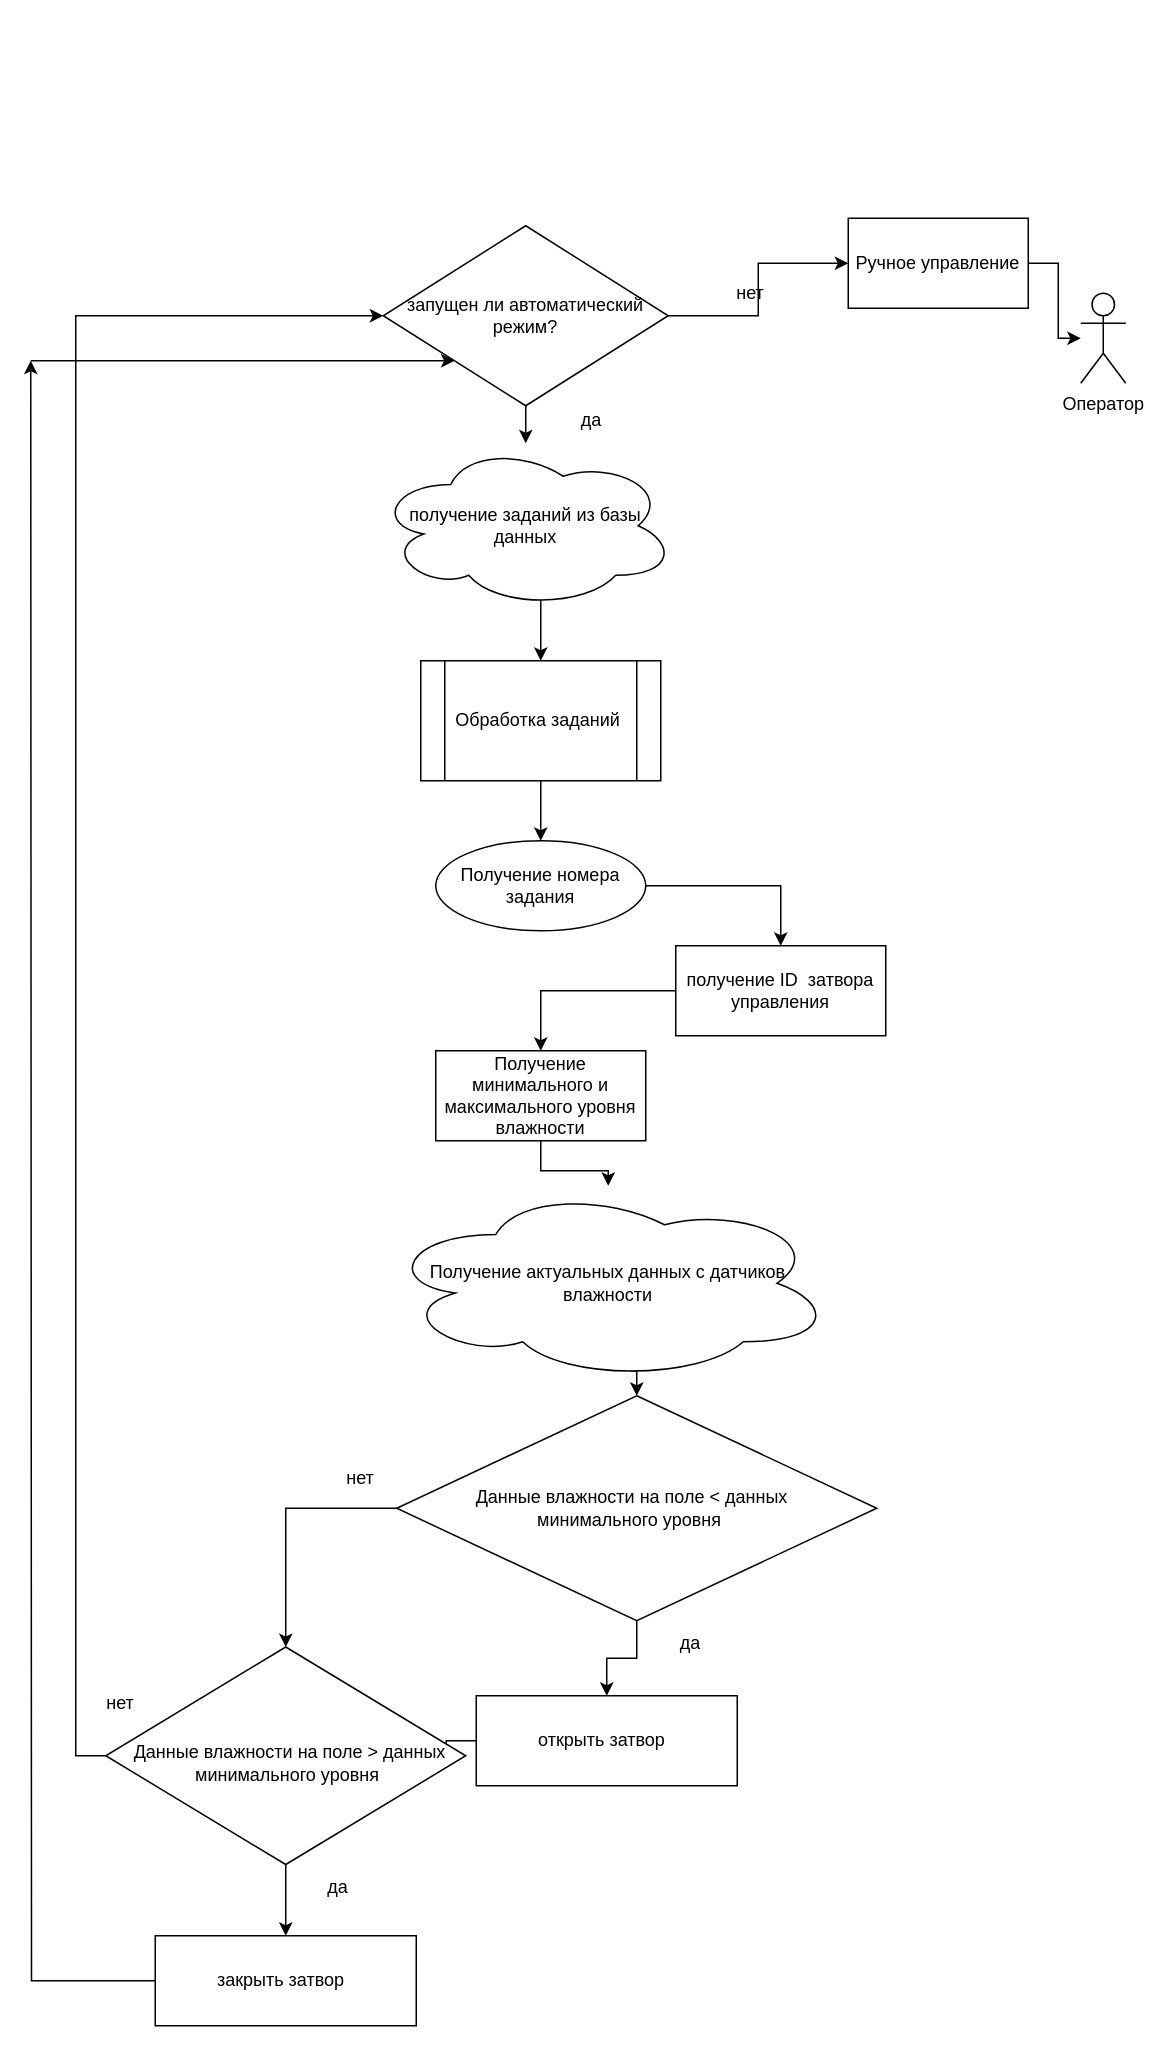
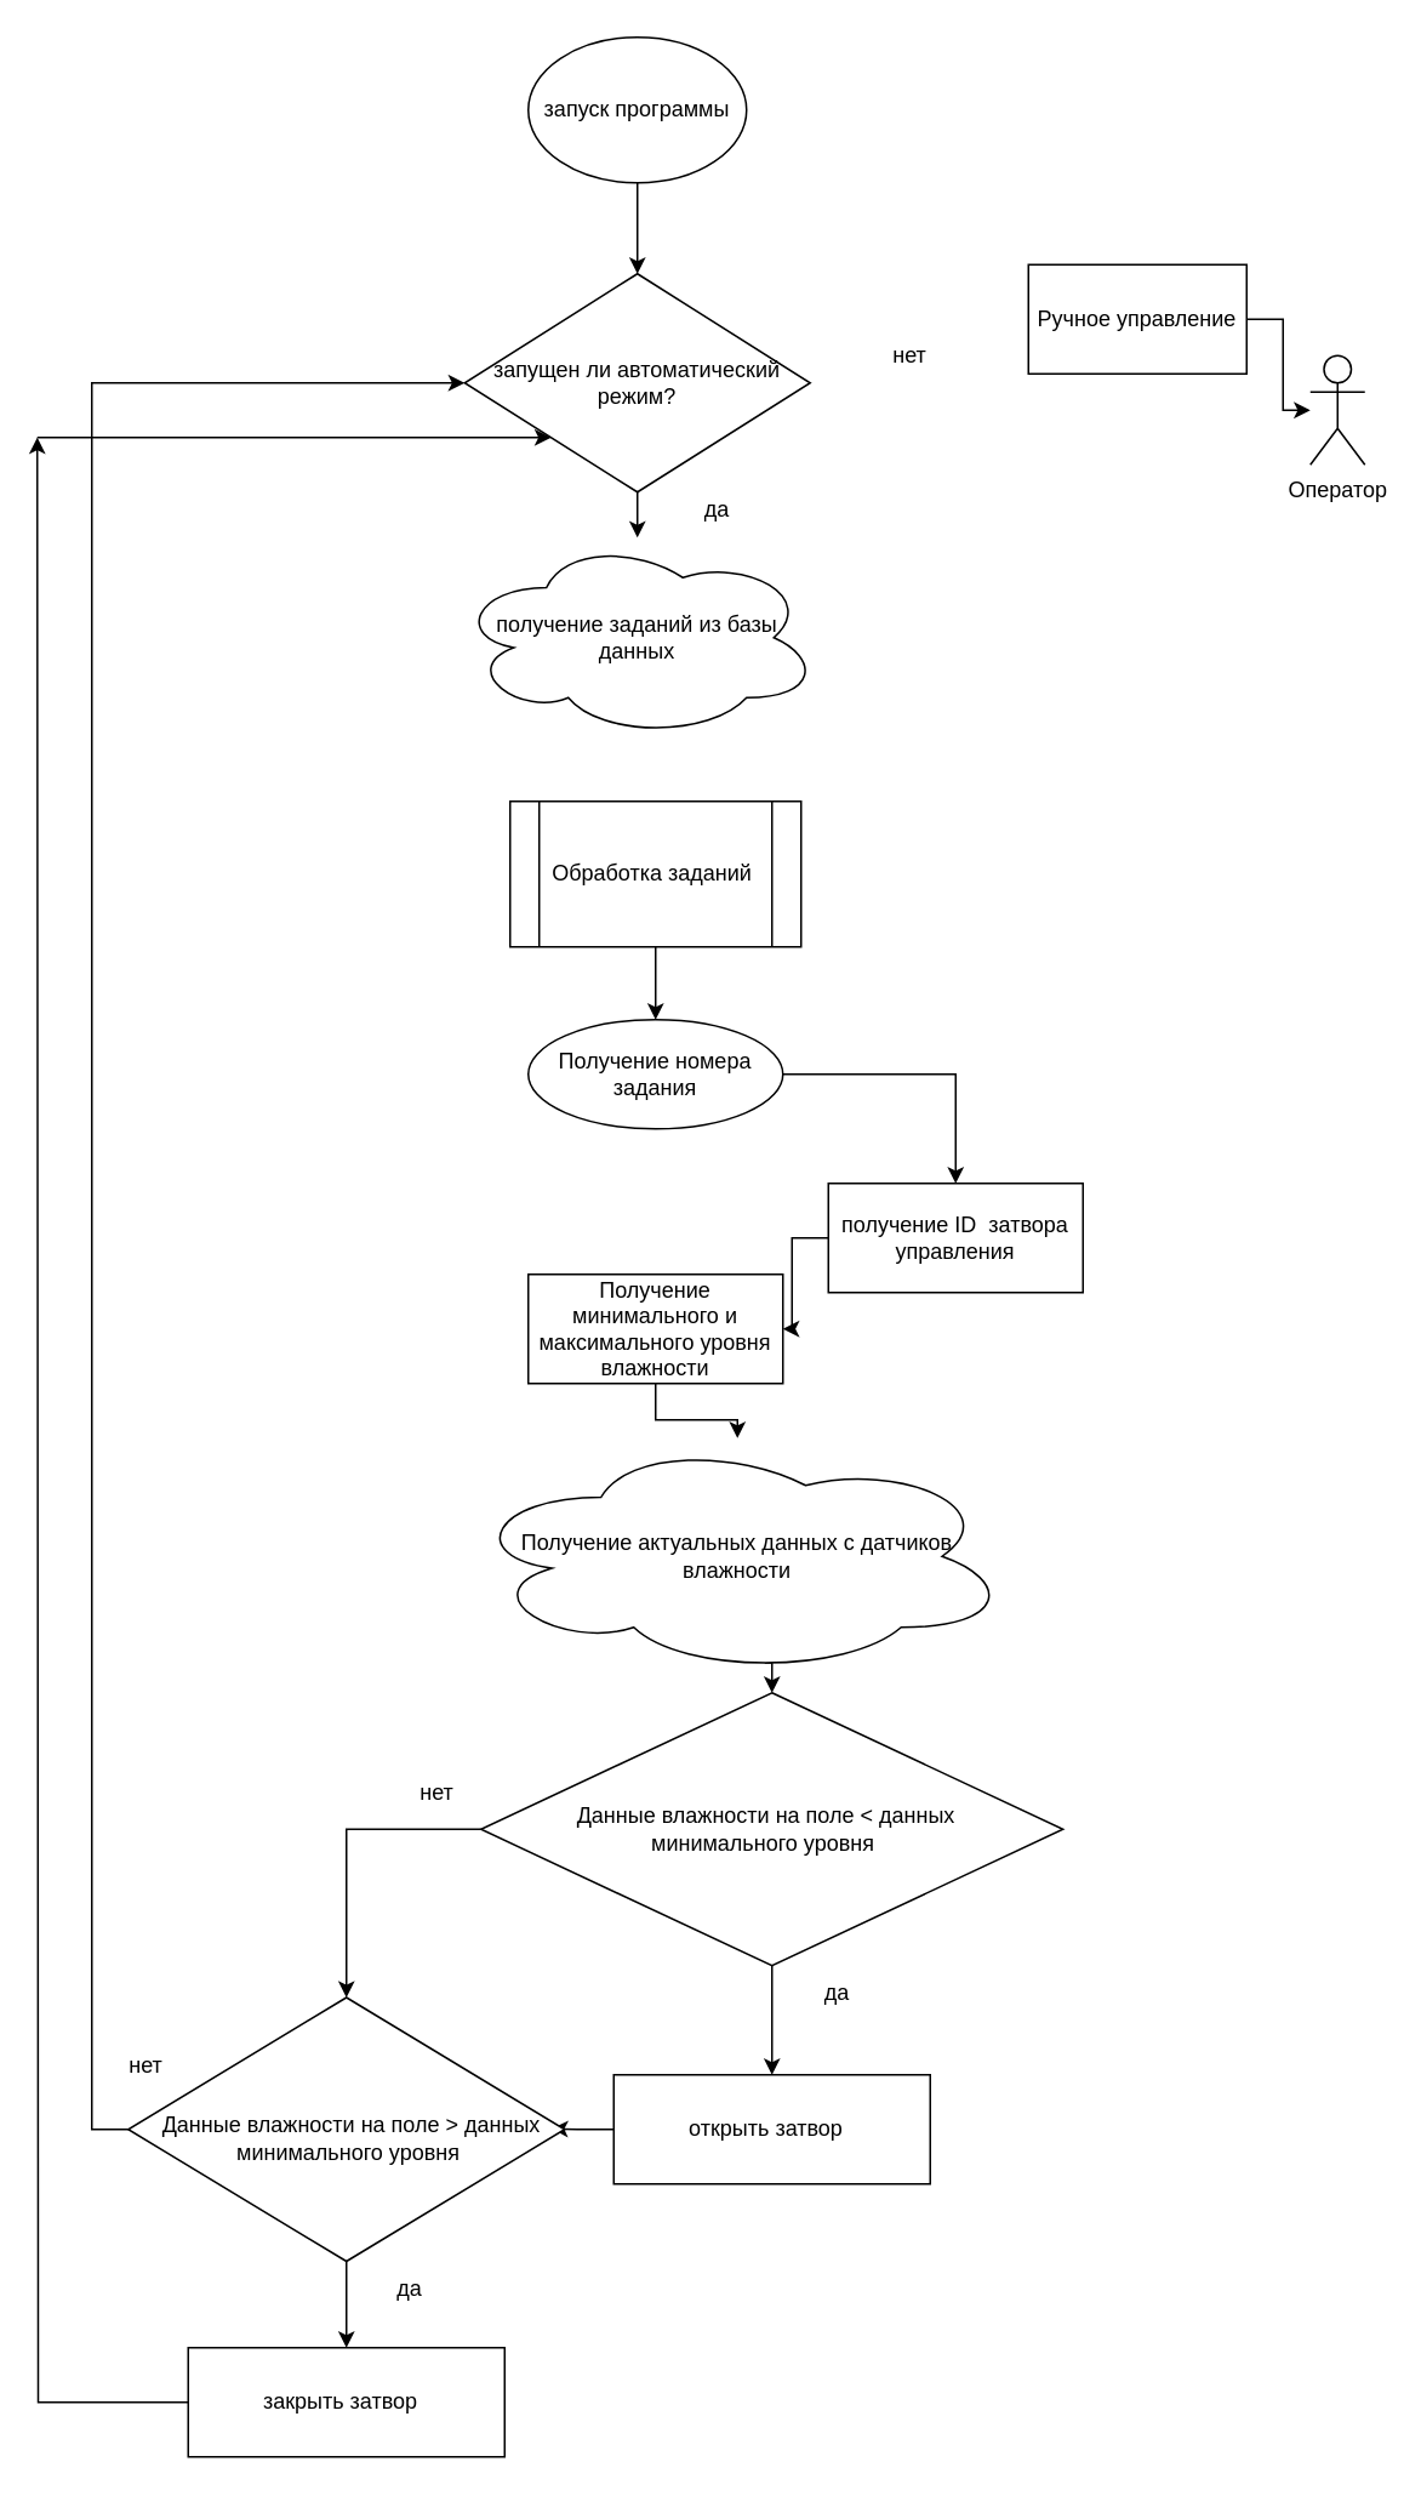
  <mxCell id="0" />
  <mxCell id="1" parent="0" />
- <mxCell id="4" value="" style="edgeStyle=orthogonalEdgeStyle;rounded=0;orthogonalLoop=1;jettySize=auto;html=1;" edge="1" parent="1" source="6" target="8"><mxGeometry relative="1" as="geometry" /></mxCell>
+ <mxCell id="2" style="edgeStyle=orthogonalEdgeStyle;rounded=0;orthogonalLoop=1;jettySize=auto;html=1;exitX=0.5;exitY=1;exitDx=0;exitDy=0;" edge="1" parent="1" source="3" target="6"><mxGeometry relative="1" as="geometry" /></mxCell>
+ <mxCell id="3" value="запуск программы" style="ellipse;whiteSpace=wrap;html=1;" vertex="1" parent="1"><mxGeometry x="290" y="20" width="120" height="80" as="geometry" /></mxCell>
  <mxCell id="5" value="" style="edgeStyle=orthogonalEdgeStyle;rounded=0;orthogonalLoop=1;jettySize=auto;html=1;" edge="1" parent="1" source="6" target="11"><mxGeometry relative="1" as="geometry" /></mxCell>
  <mxCell id="6" value="запущен ли автоматический режим?" style="rhombus;whiteSpace=wrap;html=1;" vertex="1" parent="1"><mxGeometry x="255" y="150" width="190" height="120" as="geometry" /></mxCell>
  <mxCell id="7" value="" style="edgeStyle=orthogonalEdgeStyle;rounded=0;orthogonalLoop=1;jettySize=auto;html=1;" edge="1" parent="1" source="8" target="22"><mxGeometry relative="1" as="geometry" /></mxCell>
  <mxCell id="8" value="Ручное управление" style="whiteSpace=wrap;html=1;" vertex="1" parent="1"><mxGeometry x="565" y="145" width="120" height="60" as="geometry" /></mxCell>
  <mxCell id="9" value="нет" style="text;html=1;strokeColor=none;fillColor=none;align=center;verticalAlign=middle;whiteSpace=wrap;rounded=0;" vertex="1" parent="1"><mxGeometry x="470" y="180" width="60" height="30" as="geometry" /></mxCell>
- <mxCell id="10" style="edgeStyle=orthogonalEdgeStyle;rounded=0;orthogonalLoop=1;jettySize=auto;html=1;exitX=0.55;exitY=0.95;exitDx=0;exitDy=0;exitPerimeter=0;" edge="1" parent="1" source="11" target="13"><mxGeometry relative="1" as="geometry" /></mxCell>
  <mxCell id="11" value="получение заданий из базы данных" style="ellipse;shape=cloud;whiteSpace=wrap;html=1;" vertex="1" parent="1"><mxGeometry x="250" y="295" width="200" height="110" as="geometry" /></mxCell>
  <mxCell id="12" value="" style="edgeStyle=orthogonalEdgeStyle;rounded=0;orthogonalLoop=1;jettySize=auto;html=1;" edge="1" parent="1" source="13" target="15"><mxGeometry relative="1" as="geometry" /></mxCell>
  <mxCell id="13" value="Обработка заданий&amp;nbsp;" style="shape=process;whiteSpace=wrap;html=1;backgroundOutline=1;" vertex="1" parent="1"><mxGeometry x="280" y="440" width="160" height="80" as="geometry" /></mxCell>
  <mxCell id="14" value="" style="edgeStyle=orthogonalEdgeStyle;rounded=0;orthogonalLoop=1;jettySize=auto;html=1;" edge="1" parent="1" source="15" target="17"><mxGeometry relative="1" as="geometry" /></mxCell>
  <mxCell id="15" value="Получение номера задания" style="ellipse;whiteSpace=wrap;html=1;" vertex="1" parent="1"><mxGeometry x="290" y="560" width="140" height="60" as="geometry" /></mxCell>
  <mxCell id="16" value="" style="edgeStyle=orthogonalEdgeStyle;rounded=0;orthogonalLoop=1;jettySize=auto;html=1;" edge="1" parent="1" source="17" target="19"><mxGeometry relative="1" as="geometry" /></mxCell>
- <mxCell id="17" value="получение ID&amp;nbsp; затвора управления" style="whiteSpace=wrap;html=1;" vertex="1" parent="1"><mxGeometry x="450" y="630" width="140" height="60" as="geometry" /></mxCell>
+ <mxCell id="17" value="получение ID&amp;nbsp; затвора управления" style="whiteSpace=wrap;html=1;" vertex="1" parent="1"><mxGeometry x="455" y="650" width="140" height="60" as="geometry" /></mxCell>
  <mxCell id="18" value="" style="edgeStyle=orthogonalEdgeStyle;rounded=0;orthogonalLoop=1;jettySize=auto;html=1;" edge="1" parent="1" source="19" target="21"><mxGeometry relative="1" as="geometry" /></mxCell>
  <mxCell id="19" value="Получение минимального и максимального уровня влажности" style="whiteSpace=wrap;html=1;" vertex="1" parent="1"><mxGeometry x="290" y="700" width="140" height="60" as="geometry" /></mxCell>
  <mxCell id="20" style="edgeStyle=orthogonalEdgeStyle;rounded=0;orthogonalLoop=1;jettySize=auto;html=1;exitX=0.55;exitY=0.95;exitDx=0;exitDy=0;exitPerimeter=0;entryX=0.5;entryY=0;entryDx=0;entryDy=0;" edge="1" parent="1" source="21" target="26"><mxGeometry relative="1" as="geometry" /></mxCell>
  <mxCell id="21" value="Получение актуальных данных с датчиков влажности" style="ellipse;shape=cloud;whiteSpace=wrap;html=1;" vertex="1" parent="1"><mxGeometry x="255" y="790" width="300" height="130" as="geometry" /></mxCell>
  <mxCell id="22" value="Оператор" style="shape=umlActor;verticalLabelPosition=bottom;verticalAlign=top;html=1;outlineConnect=0;" vertex="1" parent="1"><mxGeometry x="720" y="195" width="30" height="60" as="geometry" /></mxCell>
  <mxCell id="23" value="да" style="text;html=1;strokeColor=none;fillColor=none;align=center;verticalAlign=middle;whiteSpace=wrap;rounded=0;" vertex="1" parent="1"><mxGeometry x="364" y="265" width="60" height="30" as="geometry" /></mxCell>
  <mxCell id="24" value="" style="edgeStyle=orthogonalEdgeStyle;rounded=0;orthogonalLoop=1;jettySize=auto;html=1;" edge="1" parent="1" source="26" target="28"><mxGeometry relative="1" as="geometry" /></mxCell>
  <mxCell id="25" style="edgeStyle=orthogonalEdgeStyle;rounded=0;orthogonalLoop=1;jettySize=auto;html=1;exitX=0;exitY=0.5;exitDx=0;exitDy=0;entryX=0.5;entryY=0;entryDx=0;entryDy=0;" edge="1" parent="1" source="26" target="33"><mxGeometry relative="1" as="geometry" /></mxCell>
  <mxCell id="26" value="Данные влажности на поле &amp;lt; данных минимального уровня&amp;nbsp;" style="rhombus;whiteSpace=wrap;html=1;spacing=13;spacingRight=6;" vertex="1" parent="1"><mxGeometry x="264" y="930" width="320" height="150" as="geometry" /></mxCell>
  <mxCell id="27" style="edgeStyle=orthogonalEdgeStyle;rounded=0;orthogonalLoop=1;jettySize=auto;html=1;entryX=0.97;entryY=0.497;entryDx=0;entryDy=0;entryPerimeter=0;" edge="1" parent="1" source="28" target="33"><mxGeometry relative="1" as="geometry" /></mxCell>
- <mxCell id="28" value="открыть затвор" style="whiteSpace=wrap;html=1;spacing=13;spacingRight=6;" vertex="1" parent="1"><mxGeometry x="317" y="1130" width="174" height="60" as="geometry" /></mxCell>
+ <mxCell id="28" value="открыть затвор" style="whiteSpace=wrap;html=1;spacing=13;spacingRight=6;" vertex="1" parent="1"><mxGeometry x="337" y="1140" width="174" height="60" as="geometry" /></mxCell>
  <mxCell id="29" value="да" style="text;html=1;strokeColor=none;fillColor=none;align=center;verticalAlign=middle;whiteSpace=wrap;rounded=0;" vertex="1" parent="1"><mxGeometry x="430" y="1080" width="60" height="30" as="geometry" /></mxCell>
  <mxCell id="30" value="нет" style="text;html=1;strokeColor=none;fillColor=none;align=center;verticalAlign=middle;whiteSpace=wrap;rounded=0;" vertex="1" parent="1"><mxGeometry x="210" y="970" width="60" height="30" as="geometry" /></mxCell>
  <mxCell id="31" style="edgeStyle=orthogonalEdgeStyle;rounded=0;orthogonalLoop=1;jettySize=auto;html=1;exitX=0.5;exitY=1;exitDx=0;exitDy=0;entryX=0.5;entryY=0;entryDx=0;entryDy=0;" edge="1" parent="1" source="33" target="36"><mxGeometry relative="1" as="geometry" /></mxCell>
  <mxCell id="32" style="edgeStyle=orthogonalEdgeStyle;rounded=0;orthogonalLoop=1;jettySize=auto;html=1;exitX=0;exitY=0.5;exitDx=0;exitDy=0;entryX=0;entryY=0.5;entryDx=0;entryDy=0;" edge="1" parent="1" source="33" target="6"><mxGeometry relative="1" as="geometry" /></mxCell>
  <mxCell id="33" value="Данные влажности на поле &amp;gt; данных минимального уровня&amp;nbsp;" style="rhombus;whiteSpace=wrap;html=1;spacingRight=8;spacingLeft=14;spacingTop=9;" vertex="1" parent="1"><mxGeometry x="70" y="1097.5" width="240" height="145" as="geometry" /></mxCell>
  <mxCell id="34" value="да" style="text;html=1;strokeColor=none;fillColor=none;align=center;verticalAlign=middle;whiteSpace=wrap;rounded=0;" vertex="1" parent="1"><mxGeometry x="195" y="1242.5" width="60" height="30" as="geometry" /></mxCell>
  <mxCell id="35" style="edgeStyle=orthogonalEdgeStyle;rounded=0;orthogonalLoop=1;jettySize=auto;html=1;" edge="1" parent="1" source="36"><mxGeometry relative="1" as="geometry"><mxPoint x="20" y="240" as="targetPoint" /></mxGeometry></mxCell>
  <mxCell id="36" value="закрыть затвор" style="whiteSpace=wrap;html=1;spacing=13;spacingRight=6;" vertex="1" parent="1"><mxGeometry x="103" y="1290" width="174" height="60" as="geometry" /></mxCell>
  <mxCell id="37" value="нет" style="text;html=1;strokeColor=none;fillColor=none;align=center;verticalAlign=middle;whiteSpace=wrap;rounded=0;" vertex="1" parent="1"><mxGeometry x="50" y="1120" width="60" height="30" as="geometry" /></mxCell>
  <mxCell id="38" value="" style="endArrow=classic;html=1;rounded=0;entryX=0;entryY=1;entryDx=0;entryDy=0;" edge="1" parent="1" target="6"><mxGeometry width="50" height="50" relative="1" as="geometry"><mxPoint x="20" y="240" as="sourcePoint" /><mxPoint x="210" y="340" as="targetPoint" /></mxGeometry></mxCell>
